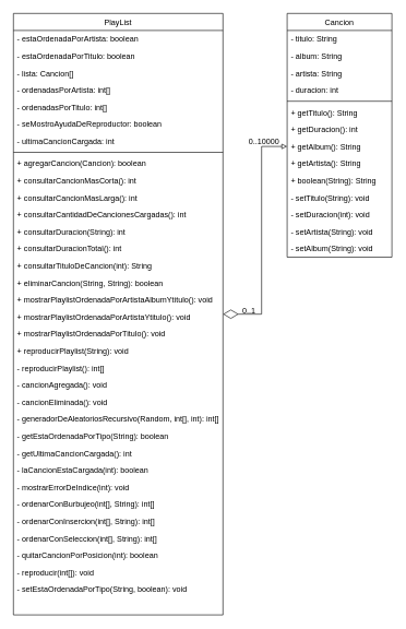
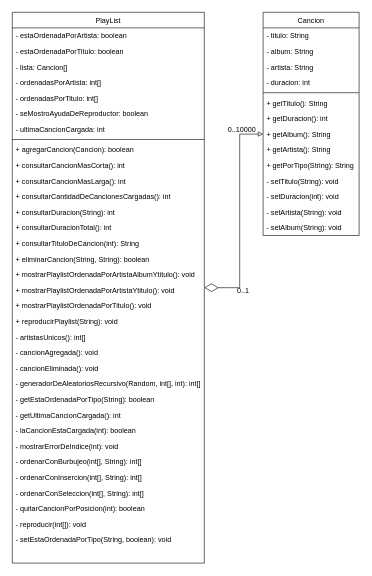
  <mxCell id="0" />
  <mxCell id="1" parent="0" />
  <mxCell id="2" style="edgeStyle=orthogonalEdgeStyle;rounded=0;orthogonalLoop=1;jettySize=auto;html=1;entryX=0;entryY=0.5;entryDx=0;entryDy=0;endArrow=block;endFill=0;startArrow=diamondThin;startFill=0;strokeWidth=1;startSize=21;" edge="1" parent="1" source="20" target="13"><mxGeometry relative="1" as="geometry" /></mxCell>
- <mxCell id="3" value="0..1" style="text;html=1;strokeColor=none;fillColor=none;align=center;verticalAlign=middle;whiteSpace=wrap;rounded=0;" vertex="1" parent="1"><mxGeometry x="360" y="464" width="40" height="20" as="geometry" /></mxCell>
+ <mxCell id="3" value="0..1" style="text;html=1;strokeColor=none;fillColor=none;align=center;verticalAlign=middle;whiteSpace=wrap;rounded=0;" vertex="1" parent="1"><mxGeometry x="385" y="474" width="40" height="20" as="geometry" /></mxCell>
  <mxCell id="4" value="0..10000" style="text;html=1;strokeColor=none;fillColor=none;align=center;verticalAlign=middle;whiteSpace=wrap;rounded=0;" vertex="1" parent="1"><mxGeometry x="383" y="206" width="40" height="20" as="geometry" /></mxCell>
  <mxCell id="5" value="Cancion" style="swimlane;fontStyle=0;align=center;verticalAlign=top;childLayout=stackLayout;horizontal=1;startSize=26;horizontalStack=0;resizeParent=1;resizeLast=0;collapsible=1;marginBottom=0;rounded=0;shadow=0;strokeWidth=1;" parent="1" vertex="1"><mxGeometry x="438" y="20" width="160" height="372" as="geometry"><mxRectangle x="550" y="140" width="160" height="26" as="alternateBounds" /></mxGeometry></mxCell>
  <mxCell id="6" value="- titulo: String" style="text;align=left;verticalAlign=top;spacingLeft=4;spacingRight=4;overflow=hidden;rotatable=0;points=[[0,0.5],[1,0.5]];portConstraint=eastwest;" parent="5" vertex="1"><mxGeometry y="26" width="160" height="26" as="geometry" /></mxCell>
  <mxCell id="7" value="- album: String" style="text;align=left;verticalAlign=top;spacingLeft=4;spacingRight=4;overflow=hidden;rotatable=0;points=[[0,0.5],[1,0.5]];portConstraint=eastwest;rounded=0;shadow=0;html=0;" parent="5" vertex="1"><mxGeometry y="52" width="160" height="26" as="geometry" /></mxCell>
  <mxCell id="8" value="- artista: String" style="text;align=left;verticalAlign=top;spacingLeft=4;spacingRight=4;overflow=hidden;rotatable=0;points=[[0,0.5],[1,0.5]];portConstraint=eastwest;rounded=0;shadow=0;html=0;" parent="5" vertex="1"><mxGeometry y="78" width="160" height="26" as="geometry" /></mxCell>
  <mxCell id="9" value="- duracion: int" style="text;align=left;verticalAlign=top;spacingLeft=4;spacingRight=4;overflow=hidden;rotatable=0;points=[[0,0.5],[1,0.5]];portConstraint=eastwest;rounded=0;shadow=0;html=0;" parent="5" vertex="1"><mxGeometry y="104" width="160" height="26" as="geometry" /></mxCell>
  <mxCell id="10" value="" style="line;html=1;strokeWidth=1;align=left;verticalAlign=middle;spacingTop=-1;spacingLeft=3;spacingRight=3;rotatable=0;labelPosition=right;points=[];portConstraint=eastwest;" parent="5" vertex="1"><mxGeometry y="130" width="160" height="8" as="geometry" /></mxCell>
  <mxCell id="11" value="+ getTitulo(): String" style="text;align=left;verticalAlign=top;spacingLeft=4;spacingRight=4;overflow=hidden;rotatable=0;points=[[0,0.5],[1,0.5]];portConstraint=eastwest;" parent="5" vertex="1"><mxGeometry y="138" width="160" height="26" as="geometry" /></mxCell>
  <mxCell id="12" value="+ getDuracion(): int" style="text;align=left;verticalAlign=top;spacingLeft=4;spacingRight=4;overflow=hidden;rotatable=0;points=[[0,0.5],[1,0.5]];portConstraint=eastwest;" parent="5" vertex="1"><mxGeometry y="164" width="160" height="26" as="geometry" /></mxCell>
  <mxCell id="13" value="+ getAlbum(): String" style="text;align=left;verticalAlign=top;spacingLeft=4;spacingRight=4;overflow=hidden;rotatable=0;points=[[0,0.5],[1,0.5]];portConstraint=eastwest;" parent="5" vertex="1"><mxGeometry y="190" width="160" height="26" as="geometry" /></mxCell>
  <mxCell id="14" value="+ getArtista(): String" style="text;align=left;verticalAlign=top;spacingLeft=4;spacingRight=4;overflow=hidden;rotatable=0;points=[[0,0.5],[1,0.5]];portConstraint=eastwest;" parent="5" vertex="1"><mxGeometry y="216" width="160" height="26" as="geometry" /></mxCell>
- <mxCell id="15" value="+ boolean(String): String" style="text;align=left;verticalAlign=top;spacingLeft=4;spacingRight=4;overflow=hidden;rotatable=0;points=[[0,0.5],[1,0.5]];portConstraint=eastwest;" vertex="1" parent="5"><mxGeometry y="242" width="160" height="26" as="geometry" /></mxCell>
+ <mxCell id="15" value="+ getPorTipo(String): String" style="text;align=left;verticalAlign=top;spacingLeft=4;spacingRight=4;overflow=hidden;rotatable=0;points=[[0,0.5],[1,0.5]];portConstraint=eastwest;" vertex="1" parent="5"><mxGeometry y="242" width="160" height="26" as="geometry" /></mxCell>
  <mxCell id="16" value="- setTitulo(String): void" style="text;align=left;verticalAlign=top;spacingLeft=4;spacingRight=4;overflow=hidden;rotatable=0;points=[[0,0.5],[1,0.5]];portConstraint=eastwest;" parent="5" vertex="1"><mxGeometry y="268" width="160" height="26" as="geometry" /></mxCell>
  <mxCell id="17" value="- setDuracion(int): void" style="text;align=left;verticalAlign=top;spacingLeft=4;spacingRight=4;overflow=hidden;rotatable=0;points=[[0,0.5],[1,0.5]];portConstraint=eastwest;" parent="5" vertex="1"><mxGeometry y="294" width="160" height="26" as="geometry" /></mxCell>
  <mxCell id="18" value="- setArtista(String): void" style="text;align=left;verticalAlign=top;spacingLeft=4;spacingRight=4;overflow=hidden;rotatable=0;points=[[0,0.5],[1,0.5]];portConstraint=eastwest;" parent="5" vertex="1"><mxGeometry y="320" width="160" height="26" as="geometry" /></mxCell>
  <mxCell id="19" value="- setAlbum(String): void" style="text;align=left;verticalAlign=top;spacingLeft=4;spacingRight=4;overflow=hidden;rotatable=0;points=[[0,0.5],[1,0.5]];portConstraint=eastwest;" parent="5" vertex="1"><mxGeometry y="346" width="160" height="26" as="geometry" /></mxCell>
  <mxCell id="20" value="PlayList" style="swimlane;fontStyle=0;align=center;verticalAlign=top;childLayout=stackLayout;horizontal=1;startSize=26;horizontalStack=0;resizeParent=1;resizeLast=0;collapsible=1;marginBottom=0;rounded=0;shadow=0;strokeWidth=1;" parent="1" vertex="1"><mxGeometry x="20" y="20" width="320" height="918" as="geometry"><mxRectangle x="550" y="140" width="160" height="26" as="alternateBounds" /></mxGeometry></mxCell>
  <mxCell id="21" value="- estaOrdenadaPorArtista: boolean" style="text;align=left;verticalAlign=top;spacingLeft=4;spacingRight=4;overflow=hidden;rotatable=0;points=[[0,0.5],[1,0.5]];portConstraint=eastwest;" vertex="1" parent="20"><mxGeometry y="26" width="320" height="26" as="geometry" /></mxCell>
  <mxCell id="22" value="- estaOrdenadaPorTitulo: boolean" style="text;align=left;verticalAlign=top;spacingLeft=4;spacingRight=4;overflow=hidden;rotatable=0;points=[[0,0.5],[1,0.5]];portConstraint=eastwest;" parent="20" vertex="1"><mxGeometry y="52" width="320" height="26" as="geometry" /></mxCell>
  <mxCell id="23" value="- lista: Cancion[]" style="text;align=left;verticalAlign=top;spacingLeft=4;spacingRight=4;overflow=hidden;rotatable=0;points=[[0,0.5],[1,0.5]];portConstraint=eastwest;" parent="20" vertex="1"><mxGeometry y="78" width="320" height="26" as="geometry" /></mxCell>
  <mxCell id="24" value="- ordenadasPorArtista: int[]" style="text;align=left;verticalAlign=top;spacingLeft=4;spacingRight=4;overflow=hidden;rotatable=0;points=[[0,0.5],[1,0.5]];portConstraint=eastwest;" parent="20" vertex="1"><mxGeometry y="104" width="320" height="26" as="geometry" /></mxCell>
  <mxCell id="25" value="- ordenadasPorTitulo: int[]" style="text;align=left;verticalAlign=top;spacingLeft=4;spacingRight=4;overflow=hidden;rotatable=0;points=[[0,0.5],[1,0.5]];portConstraint=eastwest;" parent="20" vertex="1"><mxGeometry y="130" width="320" height="26" as="geometry" /></mxCell>
  <mxCell id="26" value="- seMostroAyudaDeReproductor: boolean" style="text;align=left;verticalAlign=top;spacingLeft=4;spacingRight=4;overflow=hidden;rotatable=0;points=[[0,0.5],[1,0.5]];portConstraint=eastwest;" parent="20" vertex="1"><mxGeometry y="156" width="320" height="26" as="geometry" /></mxCell>
  <mxCell id="27" value="- ultimaCancionCargada: int" style="text;align=left;verticalAlign=top;spacingLeft=4;spacingRight=4;overflow=hidden;rotatable=0;points=[[0,0.5],[1,0.5]];portConstraint=eastwest;" vertex="1" parent="20"><mxGeometry y="182" width="320" height="26" as="geometry" /></mxCell>
  <mxCell id="28" value="" style="line;html=1;strokeWidth=1;align=left;verticalAlign=middle;spacingTop=-1;spacingLeft=3;spacingRight=3;rotatable=0;labelPosition=right;points=[];portConstraint=eastwest;" parent="20" vertex="1"><mxGeometry y="208" width="320" height="8" as="geometry" /></mxCell>
  <mxCell id="29" value="+ agregarCancion(Cancion): boolean" style="text;align=left;verticalAlign=top;spacingLeft=4;spacingRight=4;overflow=hidden;rotatable=0;points=[[0,0.5],[1,0.5]];portConstraint=eastwest;fontStyle=0" parent="20" vertex="1"><mxGeometry y="216" width="320" height="26" as="geometry" /></mxCell>
  <mxCell id="30" value="+ consultarCancionMasCorta(): int" style="text;align=left;verticalAlign=top;spacingLeft=4;spacingRight=4;overflow=hidden;rotatable=0;points=[[0,0.5],[1,0.5]];portConstraint=eastwest;fontStyle=0" parent="20" vertex="1"><mxGeometry y="242" width="320" height="26" as="geometry" /></mxCell>
  <mxCell id="31" value="+ consultarCancionMasLarga(): int" style="text;align=left;verticalAlign=top;spacingLeft=4;spacingRight=4;overflow=hidden;rotatable=0;points=[[0,0.5],[1,0.5]];portConstraint=eastwest;fontStyle=0" vertex="1" parent="20"><mxGeometry y="268" width="320" height="26" as="geometry" /></mxCell>
  <mxCell id="32" value="+ consultarCantidadDeCancionesCargadas(): int" style="text;align=left;verticalAlign=top;spacingLeft=4;spacingRight=4;overflow=hidden;rotatable=0;points=[[0,0.5],[1,0.5]];portConstraint=eastwest;" parent="20" vertex="1"><mxGeometry y="294" width="320" height="26" as="geometry" /></mxCell>
  <mxCell id="33" value="+ consultarDuracion(String): int" style="text;align=left;verticalAlign=top;spacingLeft=4;spacingRight=4;overflow=hidden;rotatable=0;points=[[0,0.5],[1,0.5]];portConstraint=eastwest;" parent="20" vertex="1"><mxGeometry y="320" width="320" height="26" as="geometry" /></mxCell>
  <mxCell id="34" value="+ consultarDuracionTotal(): int" style="text;align=left;verticalAlign=top;spacingLeft=4;spacingRight=4;overflow=hidden;rotatable=0;points=[[0,0.5],[1,0.5]];portConstraint=eastwest;fontStyle=0" vertex="1" parent="20"><mxGeometry y="346" width="320" height="26" as="geometry" /></mxCell>
  <mxCell id="35" value="+ consultarTituloDeCancion(int): String" style="text;align=left;verticalAlign=top;spacingLeft=4;spacingRight=4;overflow=hidden;rotatable=0;points=[[0,0.5],[1,0.5]];portConstraint=eastwest;" parent="20" vertex="1"><mxGeometry y="372" width="320" height="26" as="geometry" /></mxCell>
  <mxCell id="36" value="+ eliminarCancion(String, String): boolean" style="text;align=left;verticalAlign=top;spacingLeft=4;spacingRight=4;overflow=hidden;rotatable=0;points=[[0,0.5],[1,0.5]];portConstraint=eastwest;" parent="20" vertex="1"><mxGeometry y="398" width="320" height="26" as="geometry" /></mxCell>
  <mxCell id="37" value="+ mostrarPlaylistOrdenadaPorArtistaAlbumYtitulo(): void" style="text;align=left;verticalAlign=top;spacingLeft=4;spacingRight=4;overflow=hidden;rotatable=0;points=[[0,0.5],[1,0.5]];portConstraint=eastwest;" parent="20" vertex="1"><mxGeometry y="424" width="320" height="26" as="geometry" /></mxCell>
  <mxCell id="38" value="+ mostrarPlaylistOrdenadaPorArtistaYtitulo(): void" style="text;align=left;verticalAlign=top;spacingLeft=4;spacingRight=4;overflow=hidden;rotatable=0;points=[[0,0.5],[1,0.5]];portConstraint=eastwest;" parent="20" vertex="1"><mxGeometry y="450" width="320" height="26" as="geometry" /></mxCell>
  <mxCell id="39" value="+ mostrarPlaylistOrdenadaPorTitulo(): void" style="text;align=left;verticalAlign=top;spacingLeft=4;spacingRight=4;overflow=hidden;rotatable=0;points=[[0,0.5],[1,0.5]];portConstraint=eastwest;" parent="20" vertex="1"><mxGeometry y="476" width="320" height="26" as="geometry" /></mxCell>
  <mxCell id="40" value="+ reproducirPlaylist(String): void" style="text;align=left;verticalAlign=top;spacingLeft=4;spacingRight=4;overflow=hidden;rotatable=0;points=[[0,0.5],[1,0.5]];portConstraint=eastwest;" parent="20" vertex="1"><mxGeometry y="502" width="320" height="26" as="geometry" /></mxCell>
- <mxCell id="41" value="- reproducirPlaylist(): int[]" style="text;align=left;verticalAlign=top;spacingLeft=4;spacingRight=4;overflow=hidden;rotatable=0;points=[[0,0.5],[1,0.5]];portConstraint=eastwest;" parent="20" vertex="1"><mxGeometry y="528" width="320" height="26" as="geometry" /></mxCell>
+ <mxCell id="41" value="- artistasUnicos(): int[]" style="text;align=left;verticalAlign=top;spacingLeft=4;spacingRight=4;overflow=hidden;rotatable=0;points=[[0,0.5],[1,0.5]];portConstraint=eastwest;" parent="20" vertex="1"><mxGeometry y="528" width="320" height="26" as="geometry" /></mxCell>
  <mxCell id="42" value="- cancionAgregada(): void" style="text;align=left;verticalAlign=top;spacingLeft=4;spacingRight=4;overflow=hidden;rotatable=0;points=[[0,0.5],[1,0.5]];portConstraint=eastwest;" parent="20" vertex="1"><mxGeometry y="554" width="320" height="26" as="geometry" /></mxCell>
  <mxCell id="43" value="- cancionEliminada(): void" style="text;align=left;verticalAlign=top;spacingLeft=4;spacingRight=4;overflow=hidden;rotatable=0;points=[[0,0.5],[1,0.5]];portConstraint=eastwest;" parent="20" vertex="1"><mxGeometry y="580" width="320" height="26" as="geometry" /></mxCell>
  <mxCell id="44" value="- generadorDeAleatoriosRecursivo(Random, int[], int): int[]" style="text;align=left;verticalAlign=top;spacingLeft=4;spacingRight=4;overflow=hidden;rotatable=0;points=[[0,0.5],[1,0.5]];portConstraint=eastwest;" parent="20" vertex="1"><mxGeometry y="606" width="320" height="26" as="geometry" /></mxCell>
  <mxCell id="45" value="- getEstaOrdenadaPorTipo(String): boolean" style="text;align=left;verticalAlign=top;spacingLeft=4;spacingRight=4;overflow=hidden;rotatable=0;points=[[0,0.5],[1,0.5]];portConstraint=eastwest;" parent="20" vertex="1"><mxGeometry y="632" width="320" height="26" as="geometry" /></mxCell>
  <mxCell id="46" value="- getUltimaCancionCargada(): int" style="text;align=left;verticalAlign=top;spacingLeft=4;spacingRight=4;overflow=hidden;rotatable=0;points=[[0,0.5],[1,0.5]];portConstraint=eastwest;" parent="20" vertex="1"><mxGeometry y="658" width="320" height="26" as="geometry" /></mxCell>
  <mxCell id="47" value="- laCancionEstaCargada(int): boolean" style="text;align=left;verticalAlign=top;spacingLeft=4;spacingRight=4;overflow=hidden;rotatable=0;points=[[0,0.5],[1,0.5]];portConstraint=eastwest;" parent="20" vertex="1"><mxGeometry y="684" width="320" height="26" as="geometry" /></mxCell>
  <mxCell id="48" value="- mostrarErrorDeIndice(int): void" style="text;align=left;verticalAlign=top;spacingLeft=4;spacingRight=4;overflow=hidden;rotatable=0;points=[[0,0.5],[1,0.5]];portConstraint=eastwest;" parent="20" vertex="1"><mxGeometry y="710" width="320" height="26" as="geometry" /></mxCell>
  <mxCell id="49" value="- ordenarConBurbujeo(int[], String): int[]" style="text;align=left;verticalAlign=top;spacingLeft=4;spacingRight=4;overflow=hidden;rotatable=0;points=[[0,0.5],[1,0.5]];portConstraint=eastwest;" parent="20" vertex="1"><mxGeometry y="736" width="320" height="26" as="geometry" /></mxCell>
  <mxCell id="50" value="- ordenarConInsercion(int[], String): int[]" style="text;align=left;verticalAlign=top;spacingLeft=4;spacingRight=4;overflow=hidden;rotatable=0;points=[[0,0.5],[1,0.5]];portConstraint=eastwest;" parent="20" vertex="1"><mxGeometry y="762" width="320" height="26" as="geometry" /></mxCell>
  <mxCell id="51" value="- ordenarConSeleccion(int[], String): int[]" style="text;align=left;verticalAlign=top;spacingLeft=4;spacingRight=4;overflow=hidden;rotatable=0;points=[[0,0.5],[1,0.5]];portConstraint=eastwest;" parent="20" vertex="1"><mxGeometry y="788" width="320" height="26" as="geometry" /></mxCell>
  <mxCell id="52" value="- quitarCancionPorPosicion(int): boolean" style="text;align=left;verticalAlign=top;spacingLeft=4;spacingRight=4;overflow=hidden;rotatable=0;points=[[0,0.5],[1,0.5]];portConstraint=eastwest;" vertex="1" parent="20"><mxGeometry y="814" width="320" height="26" as="geometry" /></mxCell>
  <mxCell id="53" value="- reproducir(int[]): void" style="text;align=left;verticalAlign=top;spacingLeft=4;spacingRight=4;overflow=hidden;rotatable=0;points=[[0,0.5],[1,0.5]];portConstraint=eastwest;" vertex="1" parent="20"><mxGeometry y="840" width="320" height="26" as="geometry" /></mxCell>
  <mxCell id="54" value="- setEstaOrdenadaPorTipo(String, boolean): void" style="text;align=left;verticalAlign=top;spacingLeft=4;spacingRight=4;overflow=hidden;rotatable=0;points=[[0,0.5],[1,0.5]];portConstraint=eastwest;" vertex="1" parent="20"><mxGeometry y="866" width="320" height="26" as="geometry" /></mxCell>
